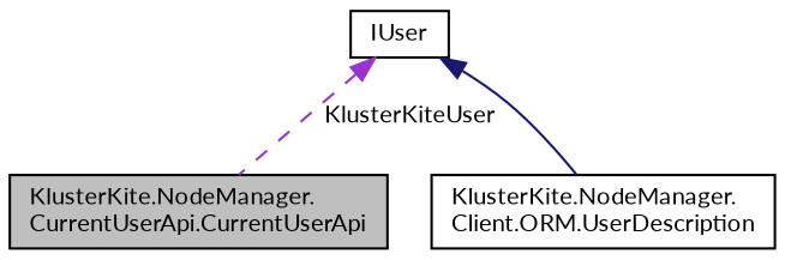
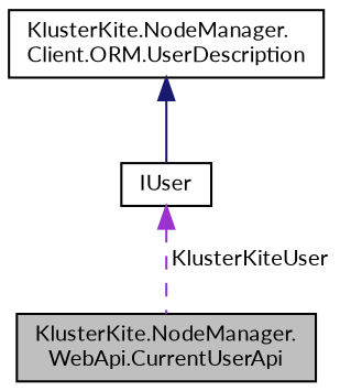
  digraph {
    fontname=Lato
    node [color=black fillcolor=white fontname=Lato fontsize=10 shape=record style=filled]
    edge [dir=back fontname=Lato fontsize=10 labelfontname=Helvetica labelfontsize=10]
-   n1 [fillcolor=grey75 fontcolor=black height=0.2 label="KlusterKite.NodeManager.\lCurrentUserApi.CurrentUserApi" width=0.4]
+   n1 [fillcolor=grey75 fontcolor=black height=0.2 label="KlusterKite.NodeManager.\lWebApi.CurrentUserApi" width=0.4]
    n2 [height=0.2 label="KlusterKite.NodeManager.\lClient.ORM.UserDescription" width=0.4]
    n3 [height=0.2 label=IUser width=0.4]
    n3 -> n1 [color=darkorchid3 label=" KlusterKiteUser" style=dashed]
-   n3 -> n2 [color=midnightblue style=solid]
+   n2 -> n3 [color=midnightblue style=solid]
  }
